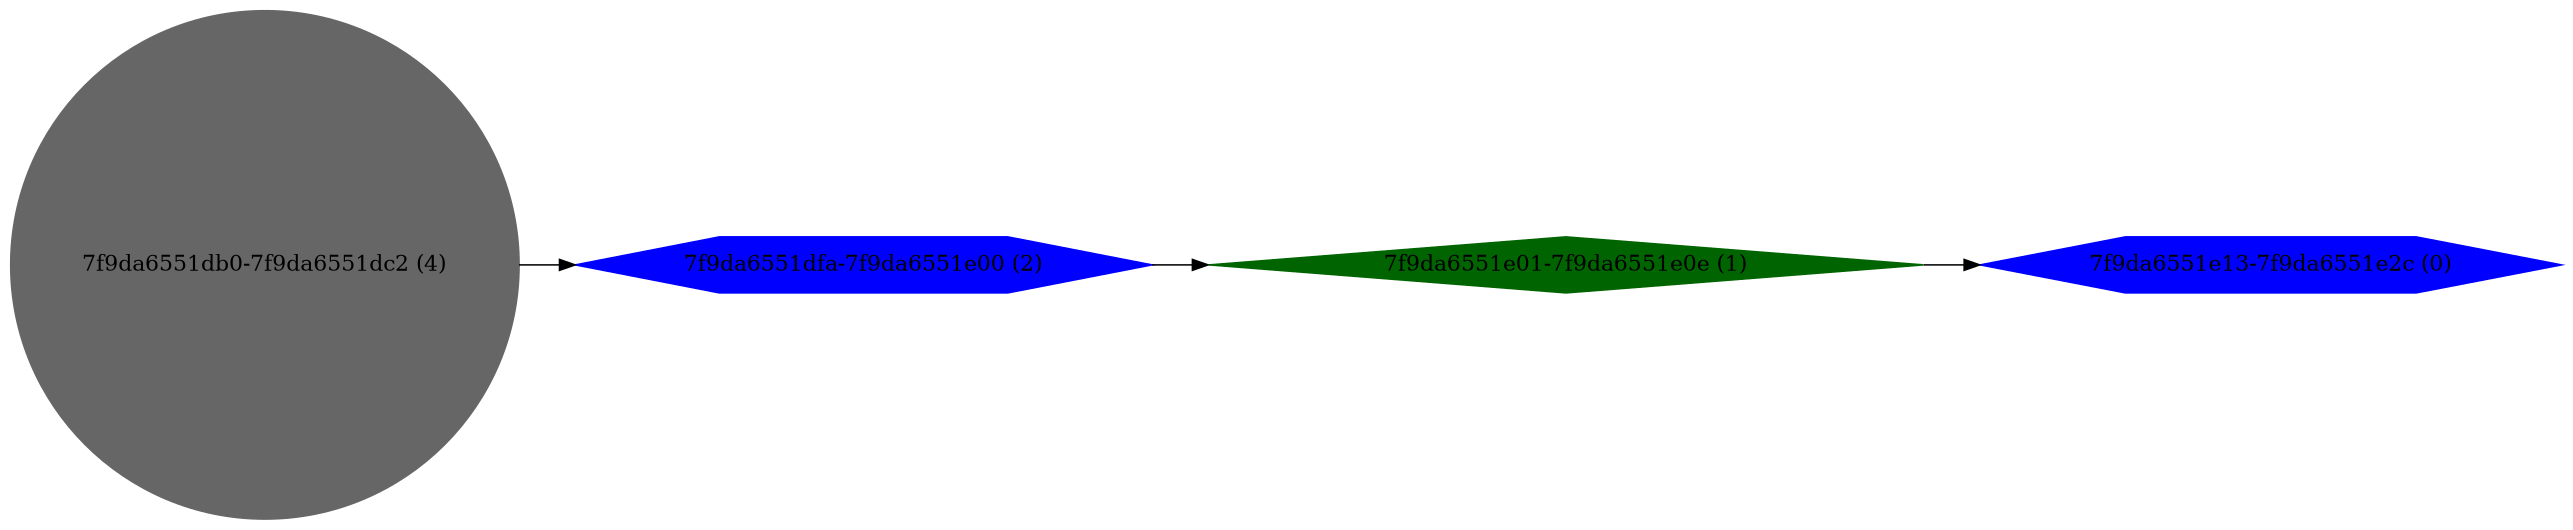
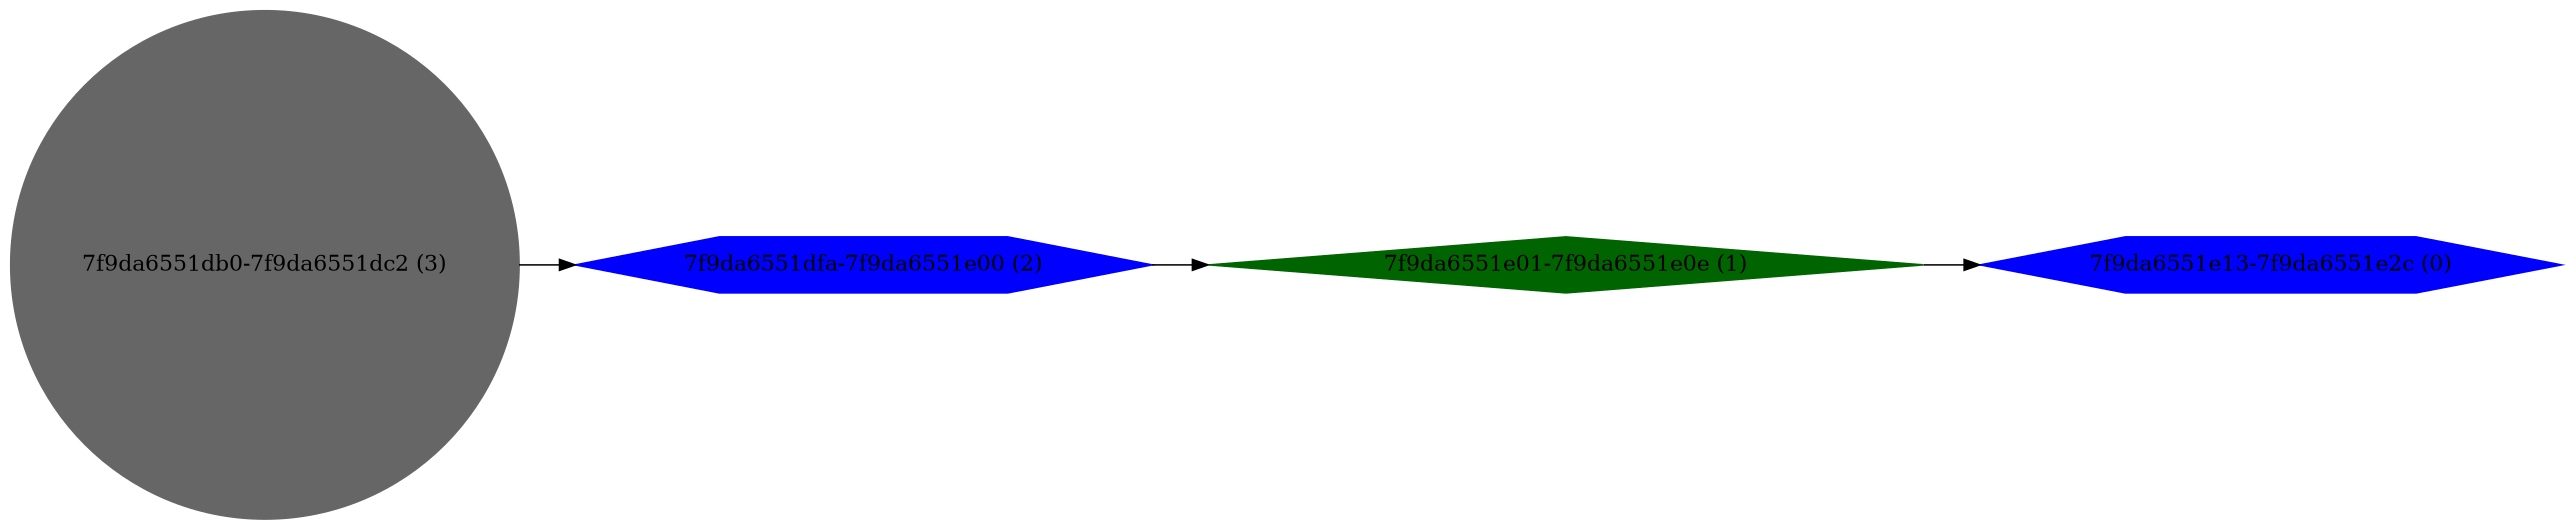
  digraph {
    rankdir=LR
    node [color=blue style=filled shape=hexagon]
    n1 [label="7f9da6551e13-7f9da6551e2c (0)"]
    n2 [label="7f9da6551e01-7f9da6551e0e (1)" color=darkgreen shape=diamond]
    n3 [label="7f9da6551dfa-7f9da6551e00 (2)"]
-   n4 [color=gray40 label="7f9da6551db0-7f9da6551dc2 (4)" shape=circle]
+   n4 [color=gray40 label="7f9da6551db0-7f9da6551dc2 (3)" shape=circle]
    n2 -> n1
    n3 -> n2
    n4 -> n3
  }
